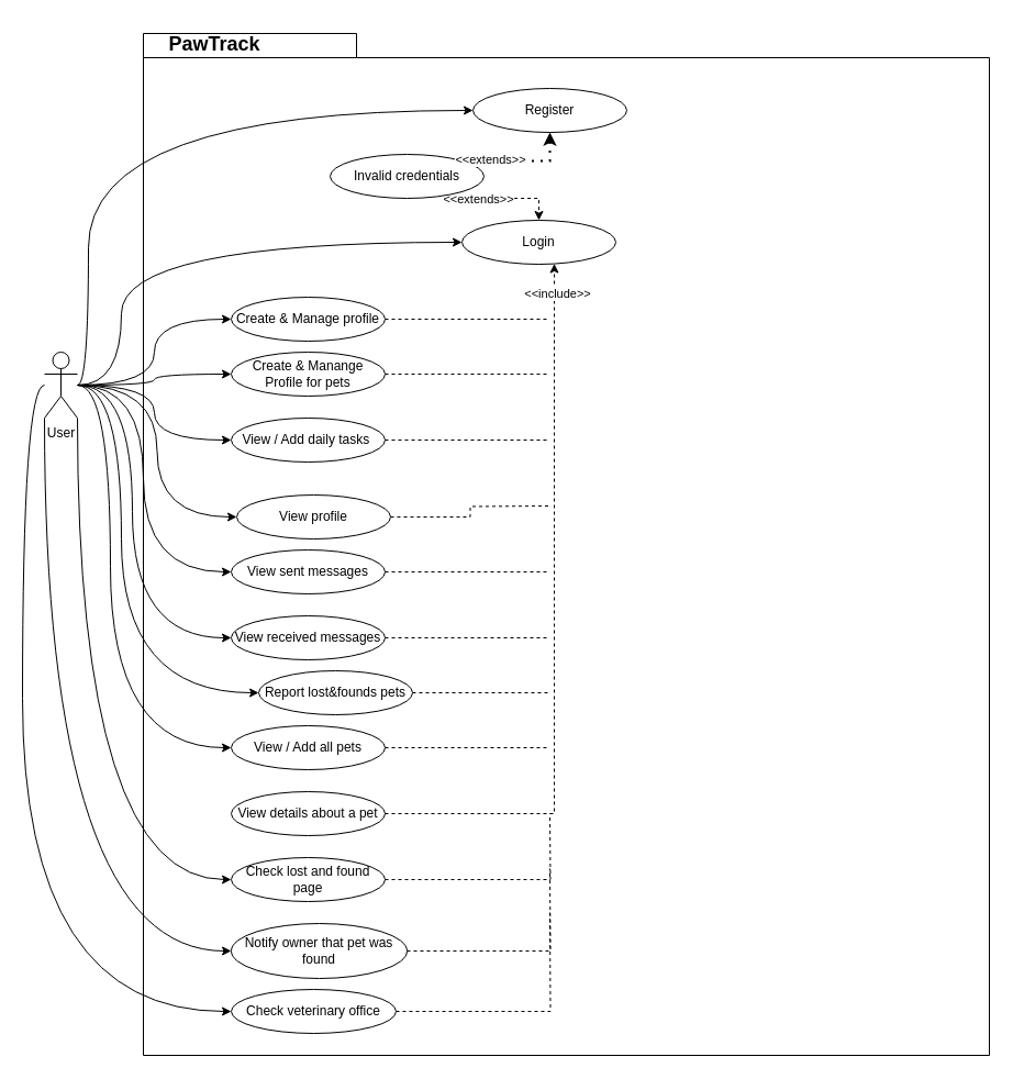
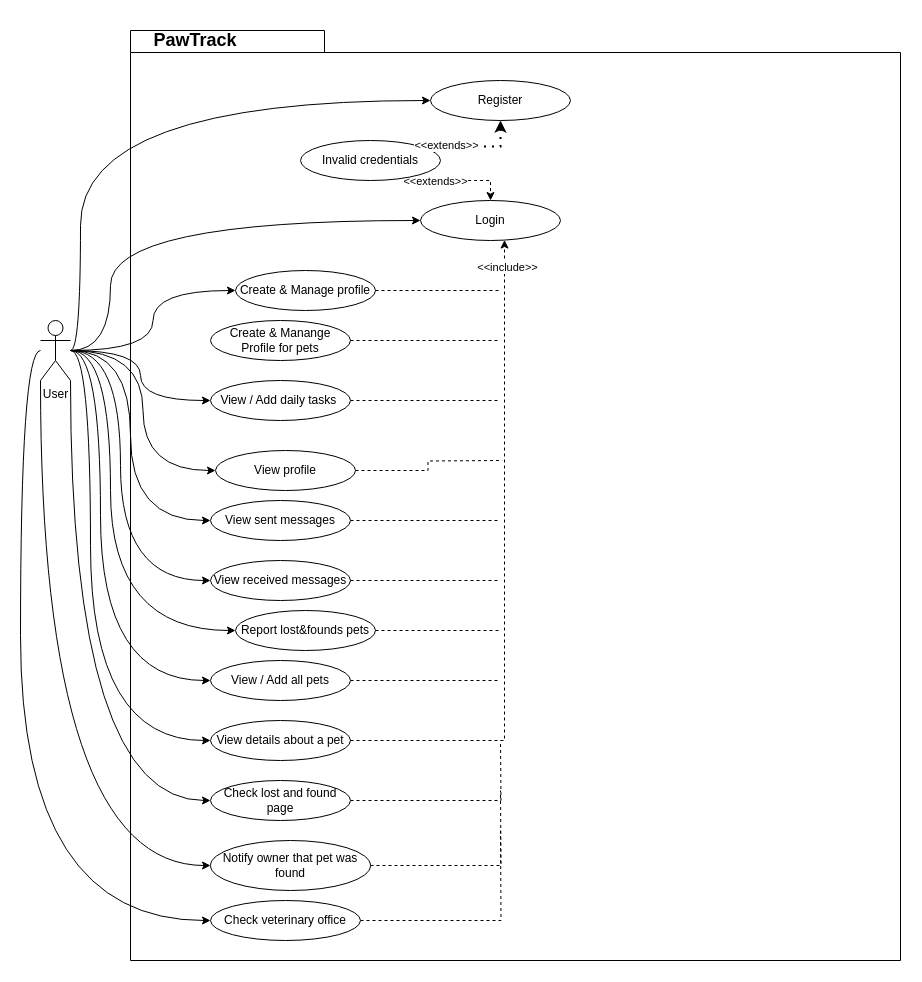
  <mxCell id="0" />
  <mxCell id="1" parent="0" />
  <mxCell id="2" value="" style="shape=folder;fontStyle=1;spacingTop=10;tabWidth=194;tabHeight=22;tabPosition=left;html=1;rounded=0;shadow=0;comic=0;labelBackgroundColor=none;strokeWidth=1;fillColor=none;fontFamily=Verdana;fontSize=10;align=center;" parent="1" vertex="1"><mxGeometry x="130" y="30" width="770" height="930" as="geometry" /></mxCell>
  <mxCell id="3" value="&lt;b&gt;&lt;font style=&quot;font-size: 18px;&quot;&gt;PawTrack&lt;/font&gt;&lt;/b&gt;" style="text;html=1;align=center;verticalAlign=middle;whiteSpace=wrap;rounded=0;" parent="1" vertex="1"><mxGeometry x="120" y="20" width="150" height="40" as="geometry" /></mxCell>
  <mxCell id="4" value="Login" style="ellipse;whiteSpace=wrap;html=1;" parent="1" vertex="1"><mxGeometry x="420" y="200" width="140" height="40" as="geometry" /></mxCell>
  <mxCell id="5" style="edgeStyle=orthogonalEdgeStyle;rounded=0;orthogonalLoop=1;jettySize=auto;html=1;exitX=1;exitY=1;exitDx=0;exitDy=0;entryX=0.5;entryY=0;entryDx=0;entryDy=0;dashed=1;" parent="1" source="7" target="4" edge="1"><mxGeometry relative="1" as="geometry"><Array as="points"><mxPoint x="420" y="180" /><mxPoint x="490" y="180" /></Array></mxGeometry></mxCell>
  <mxCell id="6" value="&amp;lt;&amp;lt;extends&amp;gt;&amp;gt;" style="edgeLabel;html=1;align=center;verticalAlign=middle;resizable=0;points=[];" parent="5" vertex="1" connectable="0"><mxGeometry x="-0.558" relative="1" as="geometry"><mxPoint as="offset" /></mxGeometry></mxCell>
  <mxCell id="7" value="Invalid credentials" style="ellipse;whiteSpace=wrap;html=1;" parent="1" vertex="1"><mxGeometry x="300" y="140" width="140" height="40" as="geometry" /></mxCell>
  <mxCell id="8" value="Register" style="ellipse;whiteSpace=wrap;html=1;" parent="1" vertex="1"><mxGeometry x="430" y="80" width="140" height="40" as="geometry" /></mxCell>
  <mxCell id="9" value="" style="endArrow=classic;dashed=1;html=1;dashPattern=1 3;strokeWidth=2;rounded=0;exitX=1;exitY=0;exitDx=0;exitDy=0;entryX=0.5;entryY=1;entryDx=0;entryDy=0;startArrow=none;startFill=0;endFill=1;" parent="1" source="7" target="8" edge="1"><mxGeometry width="50" height="50" relative="1" as="geometry"><mxPoint x="470" y="250" as="sourcePoint" /><mxPoint x="520" y="200" as="targetPoint" /><Array as="points"><mxPoint x="500" y="146" /></Array></mxGeometry></mxCell>
  <mxCell id="10" value="&amp;lt;&amp;lt;extends&amp;gt;&amp;gt;" style="edgeLabel;html=1;align=center;verticalAlign=middle;resizable=0;points=[];" parent="9" vertex="1" connectable="0"><mxGeometry x="-0.503" y="1" relative="1" as="geometry"><mxPoint as="offset" /></mxGeometry></mxCell>
  <mxCell id="11" style="edgeStyle=orthogonalEdgeStyle;rounded=0;orthogonalLoop=1;jettySize=auto;html=1;entryX=0;entryY=0.5;entryDx=0;entryDy=0;curved=1;" parent="1" source="25" target="8" edge="1"><mxGeometry relative="1" as="geometry"><Array as="points"><mxPoint x="80" y="350" /><mxPoint x="80" y="100" /></Array></mxGeometry></mxCell>
  <mxCell id="12" style="edgeStyle=orthogonalEdgeStyle;rounded=0;orthogonalLoop=1;jettySize=auto;html=1;entryX=0;entryY=0.5;entryDx=0;entryDy=0;curved=1;" parent="1" source="25" target="4" edge="1"><mxGeometry relative="1" as="geometry"><Array as="points"><mxPoint x="110" y="350" /><mxPoint x="110" y="220" /></Array></mxGeometry></mxCell>
  <mxCell id="13" style="edgeStyle=orthogonalEdgeStyle;rounded=0;orthogonalLoop=1;jettySize=auto;html=1;entryX=0;entryY=0.5;entryDx=0;entryDy=0;curved=1;" parent="1" source="25" target="27" edge="1"><mxGeometry relative="1" as="geometry" /></mxCell>
- <mxCell id="14" style="edgeStyle=orthogonalEdgeStyle;rounded=0;orthogonalLoop=1;jettySize=auto;html=1;entryX=0;entryY=0.5;entryDx=0;entryDy=0;curved=1;" parent="1" source="25" target="29" edge="1"><mxGeometry relative="1" as="geometry" /></mxCell>
  <mxCell id="15" style="edgeStyle=orthogonalEdgeStyle;rounded=0;orthogonalLoop=1;jettySize=auto;html=1;entryX=0;entryY=0.5;entryDx=0;entryDy=0;curved=1;" parent="1" source="25" target="31" edge="1"><mxGeometry relative="1" as="geometry" /></mxCell>
  <mxCell id="16" style="edgeStyle=orthogonalEdgeStyle;rounded=0;orthogonalLoop=1;jettySize=auto;html=1;entryX=0;entryY=0.5;entryDx=0;entryDy=0;curved=1;" parent="1" source="25" target="33" edge="1"><mxGeometry relative="1" as="geometry" /></mxCell>
  <mxCell id="17" style="edgeStyle=orthogonalEdgeStyle;rounded=0;orthogonalLoop=1;jettySize=auto;html=1;entryX=0;entryY=0.5;entryDx=0;entryDy=0;curved=1;" parent="1" source="25" target="35" edge="1"><mxGeometry relative="1" as="geometry"><Array as="points"><mxPoint x="130" y="350" /><mxPoint x="130" y="520" /></Array></mxGeometry></mxCell>
  <mxCell id="18" style="edgeStyle=orthogonalEdgeStyle;rounded=0;orthogonalLoop=1;jettySize=auto;html=1;entryX=0;entryY=0.5;entryDx=0;entryDy=0;curved=1;" parent="1" source="25" target="37" edge="1"><mxGeometry relative="1" as="geometry"><Array as="points"><mxPoint x="120" y="350" /><mxPoint x="120" y="580" /></Array></mxGeometry></mxCell>
  <mxCell id="19" style="edgeStyle=orthogonalEdgeStyle;rounded=0;orthogonalLoop=1;jettySize=auto;html=1;entryX=0;entryY=0.5;entryDx=0;entryDy=0;curved=1;" parent="1" source="25" target="39" edge="1"><mxGeometry relative="1" as="geometry"><Array as="points"><mxPoint x="110" y="350" /><mxPoint x="110" y="630" /></Array></mxGeometry></mxCell>
  <mxCell id="20" style="edgeStyle=orthogonalEdgeStyle;rounded=0;orthogonalLoop=1;jettySize=auto;html=1;entryX=0;entryY=0.5;entryDx=0;entryDy=0;curved=1;" parent="1" source="25" target="41" edge="1"><mxGeometry relative="1" as="geometry"><Array as="points"><mxPoint x="100" y="350" /><mxPoint x="100" y="680" /></Array></mxGeometry></mxCell>
+ <mxCell id="21" style="edgeStyle=orthogonalEdgeStyle;rounded=0;orthogonalLoop=1;jettySize=auto;html=1;entryX=0;entryY=0.5;entryDx=0;entryDy=0;curved=1;" parent="1" source="25" target="42" edge="1"><mxGeometry relative="1" as="geometry"><Array as="points"><mxPoint x="90" y="350" /><mxPoint x="90" y="740" /></Array></mxGeometry></mxCell>
  <mxCell id="22" style="edgeStyle=orthogonalEdgeStyle;rounded=0;orthogonalLoop=1;jettySize=auto;html=1;entryX=0;entryY=0.5;entryDx=0;entryDy=0;curved=1;" edge="1" parent="1" source="25" target="46"><mxGeometry relative="1" as="geometry"><Array as="points"><mxPoint x="70" y="800" /></Array></mxGeometry></mxCell>
  <mxCell id="23" style="edgeStyle=orthogonalEdgeStyle;rounded=0;orthogonalLoop=1;jettySize=auto;html=1;entryX=0;entryY=0.5;entryDx=0;entryDy=0;curved=1;" edge="1" parent="1" source="25" target="48"><mxGeometry relative="1" as="geometry"><Array as="points"><mxPoint x="40" y="865" /></Array></mxGeometry></mxCell>
  <mxCell id="24" style="edgeStyle=orthogonalEdgeStyle;rounded=0;orthogonalLoop=1;jettySize=auto;html=1;entryX=0;entryY=0.5;entryDx=0;entryDy=0;curved=1;" edge="1" parent="1" source="25" target="50"><mxGeometry relative="1" as="geometry"><Array as="points"><mxPoint x="20" y="350" /><mxPoint x="20" y="920" /></Array></mxGeometry></mxCell>
  <mxCell id="25" value="User" style="shape=umlActor;verticalLabelPosition=bottom;verticalAlign=top;html=1;outlineConnect=0;" parent="1" vertex="1"><mxGeometry x="40" y="320" width="30" height="60" as="geometry" /></mxCell>
  <mxCell id="26" style="edgeStyle=orthogonalEdgeStyle;rounded=0;orthogonalLoop=1;jettySize=auto;html=1;dashed=1;endArrow=none;startFill=0;" parent="1" source="27" edge="1"><mxGeometry relative="1" as="geometry"><mxPoint x="500" y="290" as="targetPoint" /></mxGeometry></mxCell>
- <mxCell id="27" value="Create &amp;amp; Manage profile" style="ellipse;whiteSpace=wrap;html=1;" parent="1" vertex="1"><mxGeometry x="210" y="270" width="140" height="40" as="geometry" /></mxCell>
+ <mxCell id="27" value="Create &amp;amp; Manage profile" style="ellipse;whiteSpace=wrap;html=1;" parent="1" vertex="1"><mxGeometry x="235" y="270" width="140" height="40" as="geometry" /></mxCell>
  <mxCell id="28" style="edgeStyle=orthogonalEdgeStyle;rounded=0;orthogonalLoop=1;jettySize=auto;html=1;dashed=1;endArrow=none;startFill=0;" parent="1" source="29" edge="1"><mxGeometry relative="1" as="geometry"><mxPoint x="500" y="340" as="targetPoint" /></mxGeometry></mxCell>
  <mxCell id="29" value="Create &amp;amp; Manange Profile for pets" style="ellipse;whiteSpace=wrap;html=1;" parent="1" vertex="1"><mxGeometry x="210" y="320" width="140" height="40" as="geometry" /></mxCell>
  <mxCell id="30" style="edgeStyle=orthogonalEdgeStyle;rounded=0;orthogonalLoop=1;jettySize=auto;html=1;dashed=1;endArrow=none;startFill=0;" parent="1" source="31" edge="1"><mxGeometry relative="1" as="geometry"><mxPoint x="500" y="400" as="targetPoint" /></mxGeometry></mxCell>
  <mxCell id="31" value="View / Add daily tasks&amp;nbsp;" style="ellipse;whiteSpace=wrap;html=1;" parent="1" vertex="1"><mxGeometry x="210" y="380" width="140" height="40" as="geometry" /></mxCell>
  <mxCell id="32" style="edgeStyle=orthogonalEdgeStyle;rounded=0;orthogonalLoop=1;jettySize=auto;html=1;endArrow=none;startFill=0;dashed=1;" parent="1" source="33" edge="1"><mxGeometry relative="1" as="geometry"><mxPoint x="500" y="460" as="targetPoint" /></mxGeometry></mxCell>
  <mxCell id="33" value="View profile" style="ellipse;whiteSpace=wrap;html=1;" parent="1" vertex="1"><mxGeometry x="215" y="450" width="140" height="40" as="geometry" /></mxCell>
  <mxCell id="34" style="edgeStyle=orthogonalEdgeStyle;rounded=0;orthogonalLoop=1;jettySize=auto;html=1;dashed=1;endArrow=none;startFill=0;" parent="1" source="35" edge="1"><mxGeometry relative="1" as="geometry"><mxPoint x="500" y="520" as="targetPoint" /></mxGeometry></mxCell>
  <mxCell id="35" value="View sent messages" style="ellipse;whiteSpace=wrap;html=1;" parent="1" vertex="1"><mxGeometry x="210" y="500" width="140" height="40" as="geometry" /></mxCell>
  <mxCell id="36" style="edgeStyle=orthogonalEdgeStyle;rounded=0;orthogonalLoop=1;jettySize=auto;html=1;dashed=1;endArrow=none;startFill=0;" parent="1" source="37" edge="1"><mxGeometry relative="1" as="geometry"><mxPoint x="500" y="580" as="targetPoint" /></mxGeometry></mxCell>
  <mxCell id="37" value="View received messages" style="ellipse;whiteSpace=wrap;html=1;" parent="1" vertex="1"><mxGeometry x="210" y="560" width="140" height="40" as="geometry" /></mxCell>
  <mxCell id="38" style="edgeStyle=orthogonalEdgeStyle;rounded=0;orthogonalLoop=1;jettySize=auto;html=1;dashed=1;endArrow=none;startFill=0;" parent="1" source="39" edge="1"><mxGeometry relative="1" as="geometry"><mxPoint x="500" y="630" as="targetPoint" /></mxGeometry></mxCell>
  <mxCell id="39" value="Report lost&amp;amp;founds pets" style="ellipse;whiteSpace=wrap;html=1;" parent="1" vertex="1"><mxGeometry x="235" y="610" width="140" height="40" as="geometry" /></mxCell>
  <mxCell id="40" style="edgeStyle=orthogonalEdgeStyle;rounded=0;orthogonalLoop=1;jettySize=auto;html=1;endArrow=none;startFill=0;dashed=1;" parent="1" source="41" edge="1"><mxGeometry relative="1" as="geometry"><mxPoint x="500" y="680" as="targetPoint" /></mxGeometry></mxCell>
  <mxCell id="41" value="View / Add all pets" style="ellipse;whiteSpace=wrap;html=1;" parent="1" vertex="1"><mxGeometry x="210" y="660" width="140" height="40" as="geometry" /></mxCell>
  <mxCell id="42" value="View details about a pet" style="ellipse;whiteSpace=wrap;html=1;" parent="1" vertex="1"><mxGeometry x="210" y="720" width="140" height="40" as="geometry" /></mxCell>
  <mxCell id="43" style="edgeStyle=orthogonalEdgeStyle;rounded=0;orthogonalLoop=1;jettySize=auto;html=1;entryX=0.6;entryY=0.988;entryDx=0;entryDy=0;entryPerimeter=0;dashed=1;" parent="1" source="42" target="4" edge="1"><mxGeometry relative="1" as="geometry" /></mxCell>
  <mxCell id="44" value="&amp;lt;&amp;lt;include&amp;gt;&amp;gt;" style="edgeLabel;html=1;align=center;verticalAlign=middle;resizable=0;points=[];" parent="43" vertex="1" connectable="0"><mxGeometry x="0.92" y="-2" relative="1" as="geometry"><mxPoint as="offset" /></mxGeometry></mxCell>
  <mxCell id="45" style="edgeStyle=orthogonalEdgeStyle;rounded=0;orthogonalLoop=1;jettySize=auto;html=1;dashed=1;endArrow=none;startFill=0;" edge="1" parent="1" source="46"><mxGeometry relative="1" as="geometry"><mxPoint x="500" y="740" as="targetPoint" /></mxGeometry></mxCell>
  <mxCell id="46" value="Check lost and found page" style="ellipse;whiteSpace=wrap;html=1;" vertex="1" parent="1"><mxGeometry x="210" y="780" width="140" height="40" as="geometry" /></mxCell>
  <mxCell id="47" style="edgeStyle=orthogonalEdgeStyle;rounded=0;orthogonalLoop=1;jettySize=auto;html=1;endArrow=none;startFill=0;dashed=1;" edge="1" parent="1" source="48"><mxGeometry relative="1" as="geometry"><mxPoint x="500" y="790" as="targetPoint" /></mxGeometry></mxCell>
  <mxCell id="48" value="Notify owner that pet was found" style="ellipse;whiteSpace=wrap;html=1;" vertex="1" parent="1"><mxGeometry x="210" y="840" width="160" height="50" as="geometry" /></mxCell>
  <mxCell id="49" style="edgeStyle=orthogonalEdgeStyle;rounded=0;orthogonalLoop=1;jettySize=auto;html=1;endArrow=none;startFill=0;dashed=1;" edge="1" parent="1" source="50"><mxGeometry relative="1" as="geometry"><mxPoint x="500" y="830" as="targetPoint" /></mxGeometry></mxCell>
  <mxCell id="50" value="Check veterinary office" style="ellipse;whiteSpace=wrap;html=1;" vertex="1" parent="1"><mxGeometry x="210" y="900" width="150" height="40" as="geometry" /></mxCell>
